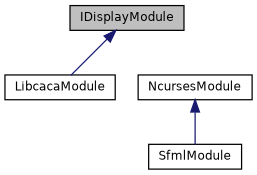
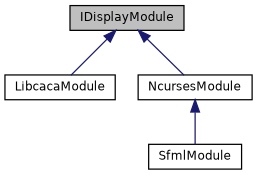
  digraph {
    node [color=black fillcolor=white fontname=Helvetica fontsize=10 shape=record style=filled]
    edge [color=midnightblue dir=back fontname=Helvetica fontsize=10 labelfontname=Helvetica labelfontsize=10 style=solid]
    n1 [fillcolor=grey75 fontcolor=black height=0.2 label=IDisplayModule width=0.4]
    n2 [height=0.2 label=LibcacaModule width=0.4]
    n3 [height=0.2 label=NcursesModule width=0.4]
    n4 [height=0.2 label=SfmlModule width=0.4]
    n1 -> n2
+   n1 -> n3
    n3 -> n4
  }
